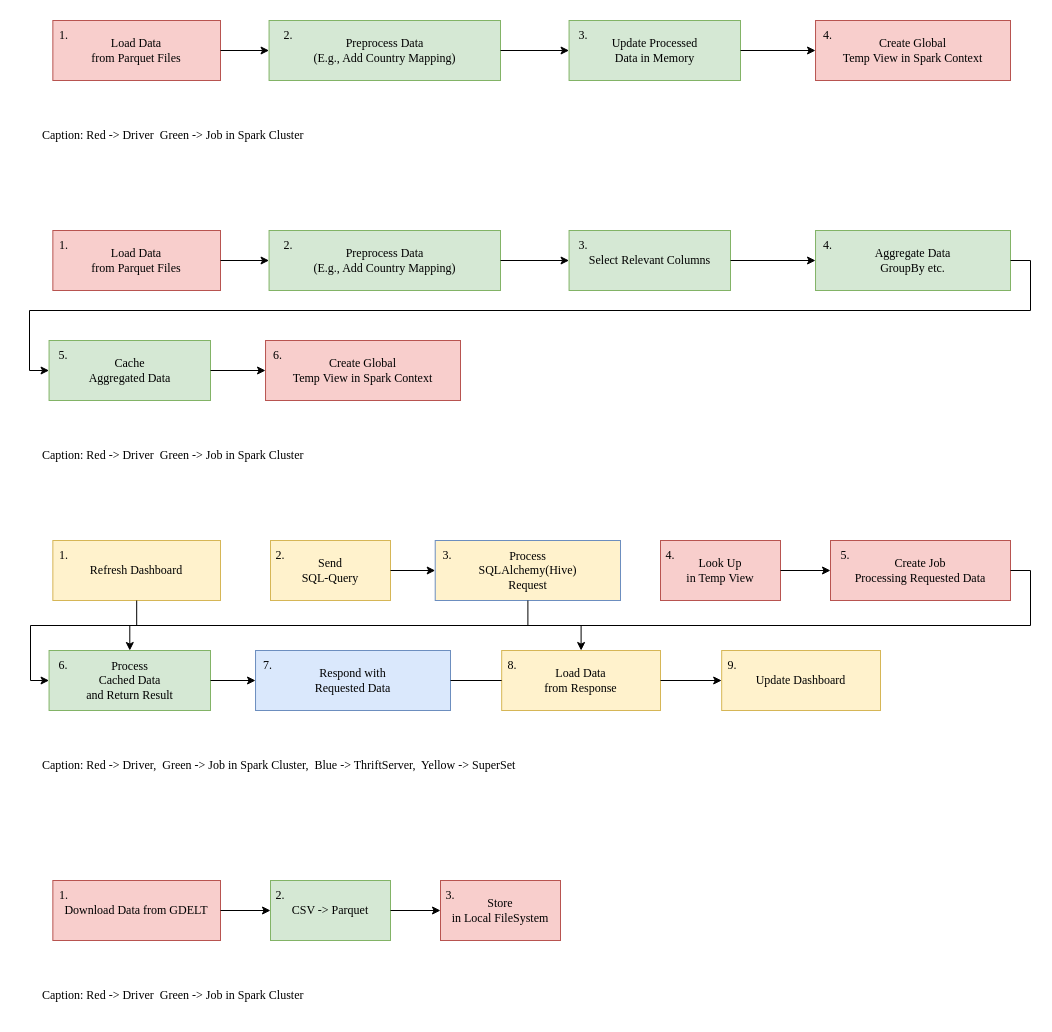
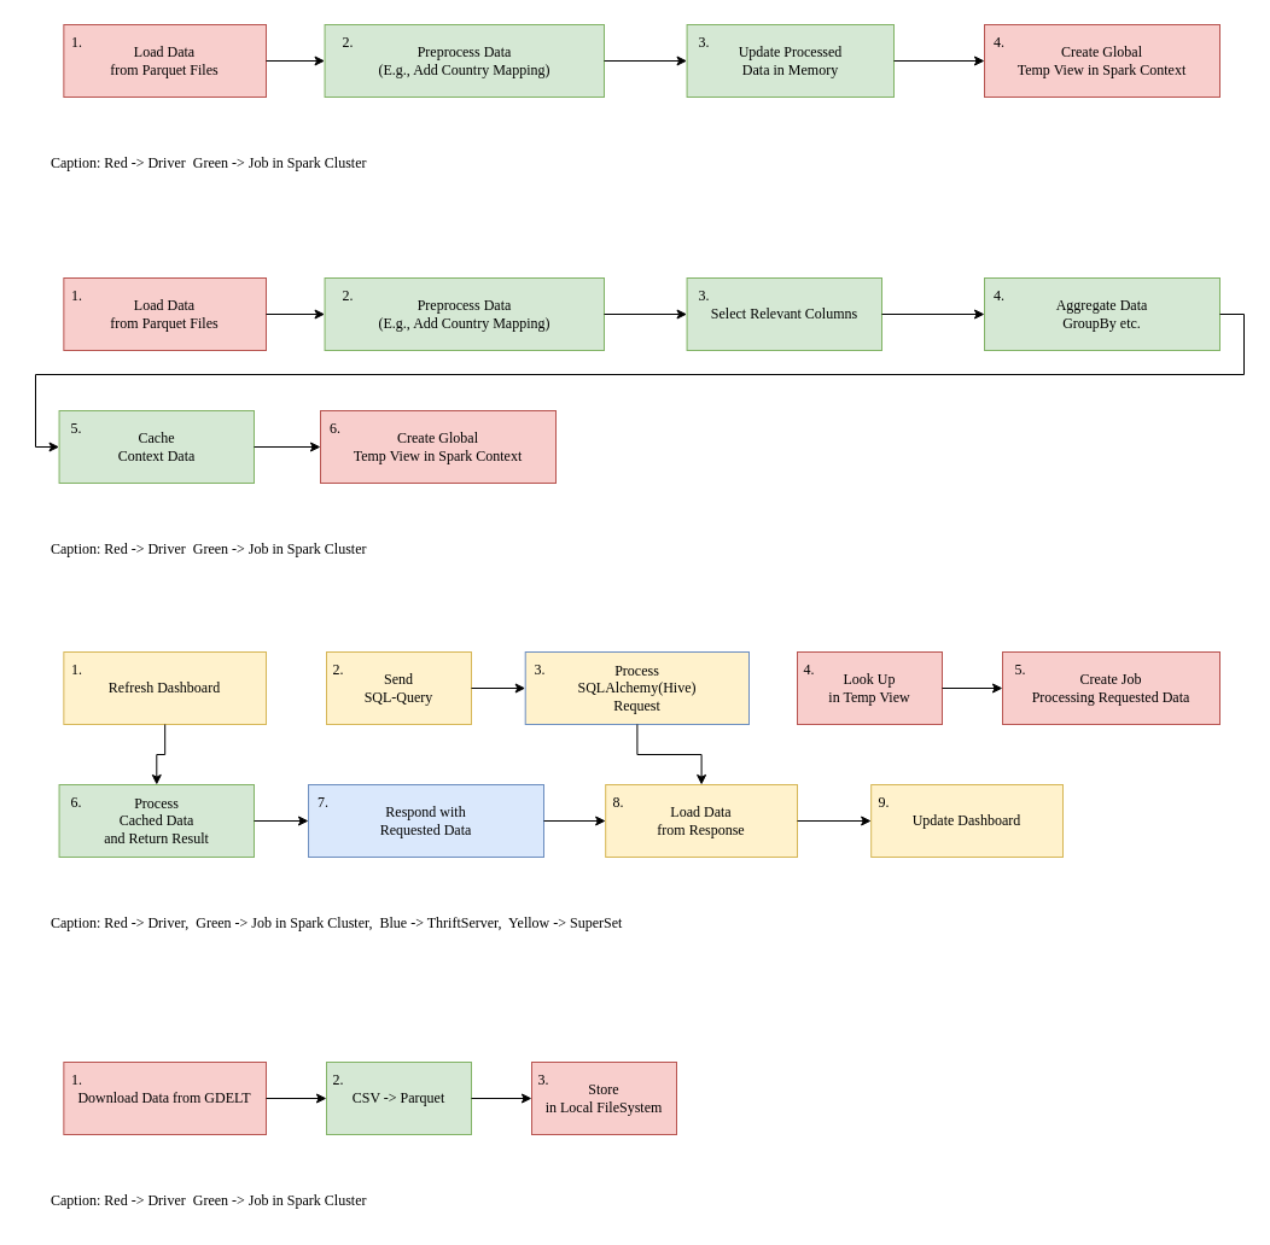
  <mxCell id="0" />
  <mxCell id="1" parent="0" />
  <mxCell id="2" value="&lt;font&gt;Caption: Red -&amp;gt; Driver&amp;nbsp; Green -&amp;gt; Job in Spark Cluster&lt;/font&gt;" style="text;html=1;strokeColor=none;fillColor=none;align=left;verticalAlign=middle;whiteSpace=wrap;rounded=0;fontFamily=JetBrainsMono Nerd Font;" parent="1" vertex="1"><mxGeometry x="40" y="120" width="420" height="30" as="geometry" /></mxCell>
  <mxCell id="3" value="" style="group;fontFamily=JetBrainsMono Nerd Font;" parent="1" vertex="1" connectable="0"><mxGeometry x="30" y="20" width="190" height="60" as="geometry" /></mxCell>
  <mxCell id="4" value="Load Data&lt;br&gt;from Parquet Files" style="rounded=0;whiteSpace=wrap;html=1;fillColor=#f8cecc;strokeColor=#b85450;fontFamily=JetBrainsMono Nerd Font;" parent="3" vertex="1"><mxGeometry x="22.353" width="167.647" height="60" as="geometry" /></mxCell>
  <mxCell id="5" value="1." style="text;html=1;strokeColor=none;fillColor=none;align=center;verticalAlign=middle;whiteSpace=wrap;rounded=0;fontFamily=JetBrainsMono Nerd Font;" parent="3" vertex="1"><mxGeometry width="67.059" height="30" as="geometry" /></mxCell>
  <mxCell id="6" value="" style="group;fontFamily=JetBrainsMono Nerd Font;" parent="1" vertex="1" connectable="0"><mxGeometry x="230" y="20" width="270" height="60" as="geometry" /></mxCell>
  <mxCell id="7" value="Preprocess Data&lt;br&gt;(E.g., Add Country Mapping)" style="rounded=0;whiteSpace=wrap;html=1;fillColor=#d5e8d4;strokeColor=#82b366;fontFamily=JetBrainsMono Nerd Font;" parent="6" vertex="1"><mxGeometry x="38.571" width="231.429" height="60" as="geometry" /></mxCell>
  <mxCell id="8" value="2." style="text;html=1;strokeColor=none;fillColor=none;align=center;verticalAlign=middle;whiteSpace=wrap;rounded=0;fontFamily=JetBrainsMono Nerd Font;" parent="6" vertex="1"><mxGeometry width="115.714" height="30" as="geometry" /></mxCell>
  <mxCell id="9" value="" style="group;fontFamily=JetBrainsMono Nerd Font;" parent="1" vertex="1" connectable="0"><mxGeometry x="540" y="20" width="200" height="60" as="geometry" /></mxCell>
  <mxCell id="10" value="Update Processed &lt;br&gt;Data in Memory" style="rounded=0;whiteSpace=wrap;html=1;fillColor=#d5e8d4;strokeColor=#82b366;fontFamily=JetBrainsMono Nerd Font;" parent="9" vertex="1"><mxGeometry x="28.571" width="171.429" height="60" as="geometry" /></mxCell>
  <mxCell id="11" value="3." style="text;html=1;strokeColor=none;fillColor=none;align=center;verticalAlign=middle;whiteSpace=wrap;rounded=0;fontFamily=JetBrainsMono Nerd Font;" parent="9" vertex="1"><mxGeometry width="85.714" height="30" as="geometry" /></mxCell>
  <mxCell id="12" style="edgeStyle=orthogonalEdgeStyle;rounded=0;orthogonalLoop=1;jettySize=auto;html=1;exitX=1;exitY=0.5;exitDx=0;exitDy=0;" parent="1" source="7" target="10" edge="1"><mxGeometry relative="1" as="geometry" /></mxCell>
  <mxCell id="13" value="" style="group;fontFamily=JetBrainsMono Nerd Font;" parent="1" vertex="1" connectable="0"><mxGeometry x="790" y="20" width="220" height="60" as="geometry" /></mxCell>
  <mxCell id="14" value="Create Global&lt;br&gt;Temp View in Spark Context" style="rounded=0;whiteSpace=wrap;html=1;fillColor=#f8cecc;strokeColor=#b85450;fontFamily=JetBrainsMono Nerd Font;" parent="13" vertex="1"><mxGeometry x="25.028" width="194.972" height="60" as="geometry" /></mxCell>
  <mxCell id="15" value="4." style="text;html=1;strokeColor=none;fillColor=none;align=center;verticalAlign=middle;whiteSpace=wrap;rounded=0;fontFamily=JetBrainsMono Nerd Font;" parent="13" vertex="1"><mxGeometry width="75.087" height="30" as="geometry" /></mxCell>
  <mxCell id="16" style="edgeStyle=orthogonalEdgeStyle;rounded=0;orthogonalLoop=1;jettySize=auto;html=1;exitX=1;exitY=0.5;exitDx=0;exitDy=0;entryX=0;entryY=0.5;entryDx=0;entryDy=0;" parent="1" source="10" target="14" edge="1"><mxGeometry relative="1" as="geometry" /></mxCell>
  <mxCell id="17" value="&lt;font&gt;Caption: Red -&amp;gt; Driver&amp;nbsp; Green -&amp;gt; Job in Spark Cluster&lt;/font&gt;" style="text;html=1;strokeColor=none;fillColor=none;align=left;verticalAlign=middle;whiteSpace=wrap;rounded=0;fontFamily=JetBrainsMono Nerd Font;" parent="1" vertex="1"><mxGeometry x="40" y="440" width="460" height="30" as="geometry" /></mxCell>
  <mxCell id="18" value="" style="group;fontFamily=JetBrainsMono Nerd Font;" parent="1" vertex="1" connectable="0"><mxGeometry x="30" y="230" width="190" height="60" as="geometry" /></mxCell>
  <mxCell id="19" value="Load Data&lt;br&gt;from Parquet Files" style="rounded=0;whiteSpace=wrap;html=1;fillColor=#f8cecc;strokeColor=#b85450;fontFamily=JetBrainsMono Nerd Font;" parent="18" vertex="1"><mxGeometry x="22.353" width="167.647" height="60" as="geometry" /></mxCell>
  <mxCell id="20" value="1." style="text;html=1;strokeColor=none;fillColor=none;align=center;verticalAlign=middle;whiteSpace=wrap;rounded=0;fontFamily=JetBrainsMono Nerd Font;" parent="18" vertex="1"><mxGeometry width="67.059" height="30" as="geometry" /></mxCell>
  <mxCell id="21" value="" style="group;fontFamily=JetBrainsMono Nerd Font;" parent="1" vertex="1" connectable="0"><mxGeometry x="230" y="230" width="270" height="60" as="geometry" /></mxCell>
  <mxCell id="22" value="Preprocess Data&lt;br&gt;(E.g., Add Country Mapping)" style="rounded=0;whiteSpace=wrap;html=1;fillColor=#d5e8d4;strokeColor=#82b366;fontFamily=JetBrainsMono Nerd Font;" parent="21" vertex="1"><mxGeometry x="38.571" width="231.429" height="60" as="geometry" /></mxCell>
  <mxCell id="23" value="2." style="text;html=1;strokeColor=none;fillColor=none;align=center;verticalAlign=middle;whiteSpace=wrap;rounded=0;fontFamily=JetBrainsMono Nerd Font;" parent="21" vertex="1"><mxGeometry width="115.714" height="30" as="geometry" /></mxCell>
  <mxCell id="24" value="" style="group;fontFamily=JetBrainsMono Nerd Font;" parent="1" vertex="1" connectable="0"><mxGeometry x="540" y="230" width="200" height="60" as="geometry" /></mxCell>
  <mxCell id="25" value="Select Relevant Columns" style="rounded=0;whiteSpace=wrap;html=1;fillColor=#d5e8d4;strokeColor=#82b366;fontFamily=JetBrainsMono Nerd Font;" parent="24" vertex="1"><mxGeometry x="28.57" width="161.43" height="60" as="geometry" /></mxCell>
  <mxCell id="26" value="3." style="text;html=1;strokeColor=none;fillColor=none;align=center;verticalAlign=middle;whiteSpace=wrap;rounded=0;fontFamily=JetBrainsMono Nerd Font;" parent="24" vertex="1"><mxGeometry width="85.714" height="30" as="geometry" /></mxCell>
  <mxCell id="27" style="edgeStyle=orthogonalEdgeStyle;rounded=0;orthogonalLoop=1;jettySize=auto;html=1;exitX=1;exitY=0.5;exitDx=0;exitDy=0;" parent="1" source="22" target="25" edge="1"><mxGeometry relative="1" as="geometry" /></mxCell>
  <mxCell id="28" value="" style="group;fontFamily=JetBrainsMono Nerd Font;" parent="1" vertex="1" connectable="0"><mxGeometry x="790" y="230" width="220" height="60" as="geometry" /></mxCell>
  <mxCell id="29" value="Aggregate Data&lt;br&gt;GroupBy etc." style="rounded=0;whiteSpace=wrap;html=1;fillColor=#d5e8d4;strokeColor=#82b366;fontFamily=JetBrainsMono Nerd Font;" parent="28" vertex="1"><mxGeometry x="25.028" width="194.972" height="60" as="geometry" /></mxCell>
  <mxCell id="30" value="4." style="text;html=1;strokeColor=none;fillColor=none;align=center;verticalAlign=middle;whiteSpace=wrap;rounded=0;fontFamily=JetBrainsMono Nerd Font;" parent="28" vertex="1"><mxGeometry width="75.087" height="30" as="geometry" /></mxCell>
  <mxCell id="31" style="edgeStyle=orthogonalEdgeStyle;rounded=0;orthogonalLoop=1;jettySize=auto;html=1;exitX=1;exitY=0.5;exitDx=0;exitDy=0;entryX=0;entryY=0.5;entryDx=0;entryDy=0;" parent="1" source="25" target="29" edge="1"><mxGeometry relative="1" as="geometry" /></mxCell>
  <mxCell id="32" value="" style="group;fontFamily=JetBrainsMono Nerd Font;" parent="1" vertex="1" connectable="0"><mxGeometry x="20" y="340" width="200" height="60" as="geometry" /></mxCell>
- <mxCell id="33" value="Cache&lt;br&gt;Aggregated Data" style="rounded=0;whiteSpace=wrap;html=1;fillColor=#d5e8d4;strokeColor=#82b366;fontFamily=JetBrainsMono Nerd Font;" parent="32" vertex="1"><mxGeometry x="28.57" width="161.43" height="60" as="geometry" /></mxCell>
+ <mxCell id="33" value="Cache&lt;br&gt;Context Data" style="rounded=0;whiteSpace=wrap;html=1;fillColor=#d5e8d4;strokeColor=#82b366;fontFamily=JetBrainsMono Nerd Font;" parent="32" vertex="1"><mxGeometry x="28.57" width="161.43" height="60" as="geometry" /></mxCell>
  <mxCell id="34" value="5." style="text;html=1;strokeColor=none;fillColor=none;align=center;verticalAlign=middle;whiteSpace=wrap;rounded=0;fontFamily=JetBrainsMono Nerd Font;" parent="32" vertex="1"><mxGeometry width="85.714" height="30" as="geometry" /></mxCell>
  <mxCell id="35" value="" style="group;fontFamily=JetBrainsMono Nerd Font;" parent="1" vertex="1" connectable="0"><mxGeometry x="240" y="340" width="220" height="60" as="geometry" /></mxCell>
  <mxCell id="36" value="Create Global&lt;br&gt;Temp View in Spark Context" style="rounded=0;whiteSpace=wrap;html=1;fillColor=#f8cecc;strokeColor=#b85450;fontFamily=JetBrainsMono Nerd Font;" parent="35" vertex="1"><mxGeometry x="25.028" width="194.972" height="60" as="geometry" /></mxCell>
  <mxCell id="37" value="6." style="text;html=1;strokeColor=none;fillColor=none;align=center;verticalAlign=middle;whiteSpace=wrap;rounded=0;fontFamily=JetBrainsMono Nerd Font;" parent="35" vertex="1"><mxGeometry width="75.087" height="30" as="geometry" /></mxCell>
  <mxCell id="38" style="edgeStyle=orthogonalEdgeStyle;rounded=0;orthogonalLoop=1;jettySize=auto;html=1;exitX=1;exitY=0.5;exitDx=0;exitDy=0;" parent="1" source="33" target="36" edge="1"><mxGeometry relative="1" as="geometry" /></mxCell>
  <mxCell id="39" value="&lt;font&gt;Caption: Red -&amp;gt; Driver,&amp;nbsp; Green -&amp;gt; Job in Spark Cluster,&amp;nbsp; Blue -&amp;gt; ThriftServer,&amp;nbsp; Yellow -&amp;gt; SuperSet&lt;/font&gt;" style="text;html=1;strokeColor=none;fillColor=none;align=left;verticalAlign=middle;whiteSpace=wrap;rounded=0;fontFamily=JetBrainsMono Nerd Font;" parent="1" vertex="1"><mxGeometry x="40" y="750" width="720" height="30" as="geometry" /></mxCell>
  <mxCell id="40" value="" style="group;fontFamily=JetBrainsMono Nerd Font;" parent="1" vertex="1" connectable="0"><mxGeometry x="410" y="540" width="210" height="60" as="geometry" /></mxCell>
  <mxCell id="41" value="Process &lt;br&gt;SQLAlchemy(Hive)&lt;br&gt;Request" style="rounded=0;whiteSpace=wrap;html=1;fillColor=#fff2cc;strokeColor=#6c8ebf;fontFamily=JetBrainsMono Nerd Font;" parent="40" vertex="1"><mxGeometry x="24.706" width="185.294" height="60" as="geometry" /></mxCell>
  <mxCell id="42" value="3." style="text;html=1;strokeColor=none;fillColor=none;align=center;verticalAlign=middle;whiteSpace=wrap;rounded=0;fontFamily=JetBrainsMono Nerd Font;" parent="40" vertex="1"><mxGeometry width="74.118" height="30" as="geometry" /></mxCell>
  <mxCell id="43" value="" style="group;fontFamily=JetBrainsMono Nerd Font;" parent="1" vertex="1" connectable="0"><mxGeometry x="640" y="540" width="140" height="60" as="geometry" /></mxCell>
  <mxCell id="44" value="Look Up&lt;br&gt;in Temp View" style="rounded=0;whiteSpace=wrap;html=1;fillColor=#f8cecc;strokeColor=#b85450;fontFamily=JetBrainsMono Nerd Font;" parent="43" vertex="1"><mxGeometry x="20" width="120.0" height="60" as="geometry" /></mxCell>
  <mxCell id="45" value="4." style="text;html=1;strokeColor=none;fillColor=none;align=center;verticalAlign=middle;whiteSpace=wrap;rounded=0;fontFamily=JetBrainsMono Nerd Font;" parent="43" vertex="1"><mxGeometry width="60.0" height="30" as="geometry" /></mxCell>
  <mxCell id="46" style="edgeStyle=orthogonalEdgeStyle;rounded=0;orthogonalLoop=1;jettySize=auto;html=1;fontFamily=JetBrainsMono Nerd Font;" parent="1" source="41" target="83" edge="1"><mxGeometry relative="1" as="geometry" /></mxCell>
  <mxCell id="47" value="" style="group;fontFamily=JetBrainsMono Nerd Font;" parent="1" vertex="1" connectable="0"><mxGeometry x="800" y="540" width="210" height="60" as="geometry" /></mxCell>
  <mxCell id="48" value="Create Job&lt;br&gt;Processing Requested Data" style="rounded=0;whiteSpace=wrap;html=1;fillColor=#f8cecc;strokeColor=#b85450;fontFamily=JetBrainsMono Nerd Font;" parent="47" vertex="1"><mxGeometry x="30" width="180" height="60" as="geometry" /></mxCell>
  <mxCell id="49" value="5." style="text;html=1;strokeColor=none;fillColor=none;align=center;verticalAlign=middle;whiteSpace=wrap;rounded=0;fontFamily=JetBrainsMono Nerd Font;" parent="47" vertex="1"><mxGeometry width="90" height="30" as="geometry" /></mxCell>
  <mxCell id="50" style="edgeStyle=orthogonalEdgeStyle;rounded=0;orthogonalLoop=1;jettySize=auto;html=1;exitX=1;exitY=0.5;exitDx=0;exitDy=0;entryX=0;entryY=0.5;entryDx=0;entryDy=0;" parent="1" source="44" target="48" edge="1"><mxGeometry relative="1" as="geometry" /></mxCell>
  <mxCell id="51" value="" style="group;fontFamily=JetBrainsMono Nerd Font;" parent="1" vertex="1" connectable="0"><mxGeometry x="20" y="650" width="200" height="60" as="geometry" /></mxCell>
  <mxCell id="52" value="Process&lt;br&gt;Cached Data&lt;br&gt;and Return Result" style="rounded=0;whiteSpace=wrap;html=1;fillColor=#d5e8d4;strokeColor=#82b366;fontFamily=JetBrainsMono Nerd Font;" parent="51" vertex="1"><mxGeometry x="28.57" width="161.43" height="60" as="geometry" /></mxCell>
  <mxCell id="53" value="6." style="text;html=1;strokeColor=none;fillColor=none;align=center;verticalAlign=middle;whiteSpace=wrap;rounded=0;fontFamily=JetBrainsMono Nerd Font;" parent="51" vertex="1"><mxGeometry width="85.714" height="30" as="geometry" /></mxCell>
- <mxCell id="54" style="edgeStyle=orthogonalEdgeStyle;rounded=0;orthogonalLoop=1;jettySize=auto;html=1;exitX=1;exitY=0.5;exitDx=0;exitDy=0;" parent="1" source="48" target="52" edge="1"><mxGeometry relative="1" as="geometry"><Array as="points"><mxPoint x="1030" y="570" /><mxPoint x="1030" y="625" /><mxPoint x="30" y="625" /><mxPoint x="30" y="680" /></Array></mxGeometry></mxCell>
  <mxCell id="55" value="" style="group;fontFamily=JetBrainsMono Nerd Font;" parent="1" vertex="1" connectable="0"><mxGeometry x="230" y="650" width="220" height="60" as="geometry" /></mxCell>
  <mxCell id="56" value="Respond with&lt;br&gt;Requested Data" style="rounded=0;whiteSpace=wrap;html=1;fillColor=#dae8fc;strokeColor=#6c8ebf;fontFamily=JetBrainsMono Nerd Font;" parent="55" vertex="1"><mxGeometry x="25.028" width="194.972" height="60" as="geometry" /></mxCell>
  <mxCell id="57" value="7." style="text;html=1;strokeColor=none;fillColor=none;align=center;verticalAlign=middle;whiteSpace=wrap;rounded=0;fontFamily=JetBrainsMono Nerd Font;" parent="55" vertex="1"><mxGeometry width="75.087" height="30" as="geometry" /></mxCell>
  <mxCell id="58" style="edgeStyle=orthogonalEdgeStyle;rounded=0;orthogonalLoop=1;jettySize=auto;html=1;exitX=1;exitY=0.5;exitDx=0;exitDy=0;entryX=0;entryY=0.5;entryDx=0;entryDy=0;" parent="1" source="52" target="56" edge="1"><mxGeometry relative="1" as="geometry" /></mxCell>
  <mxCell id="59" value="" style="group;fontFamily=JetBrainsMono Nerd Font;" parent="1" vertex="1" connectable="0"><mxGeometry x="30" y="880" width="190" height="60" as="geometry" /></mxCell>
  <mxCell id="60" value="Download Data from GDELT" style="rounded=0;whiteSpace=wrap;html=1;fillColor=#f8cecc;strokeColor=#b85450;fontFamily=JetBrainsMono Nerd Font;" parent="59" vertex="1"><mxGeometry x="22.353" width="167.647" height="60" as="geometry" /></mxCell>
  <mxCell id="61" value="1." style="text;html=1;strokeColor=none;fillColor=none;align=center;verticalAlign=middle;whiteSpace=wrap;rounded=0;fontFamily=JetBrainsMono Nerd Font;" parent="59" vertex="1"><mxGeometry width="67.059" height="30" as="geometry" /></mxCell>
  <mxCell id="62" value="" style="group;fontFamily=JetBrainsMono Nerd Font;" parent="1" vertex="1" connectable="0"><mxGeometry x="250" y="880" width="140" height="60" as="geometry" /></mxCell>
  <mxCell id="63" value="CSV -&amp;gt; Parquet" style="rounded=0;whiteSpace=wrap;html=1;fillColor=#d5e8d4;strokeColor=#82b366;fontFamily=JetBrainsMono Nerd Font;" parent="62" vertex="1"><mxGeometry x="20" width="120" height="60" as="geometry" /></mxCell>
  <mxCell id="64" value="2." style="text;html=1;strokeColor=none;fillColor=none;align=center;verticalAlign=middle;whiteSpace=wrap;rounded=0;fontFamily=JetBrainsMono Nerd Font;" parent="62" vertex="1"><mxGeometry width="60" height="30" as="geometry" /></mxCell>
  <mxCell id="65" style="edgeStyle=orthogonalEdgeStyle;rounded=0;orthogonalLoop=1;jettySize=auto;html=1;entryX=0;entryY=0.5;entryDx=0;entryDy=0;fontFamily=JetBrainsMono Nerd Font;" parent="1" source="60" target="63" edge="1"><mxGeometry relative="1" as="geometry" /></mxCell>
  <mxCell id="66" value="" style="group;fontFamily=JetBrainsMono Nerd Font;" parent="1" vertex="1" connectable="0"><mxGeometry x="420" y="880" width="140" height="60" as="geometry" /></mxCell>
  <mxCell id="67" value="Store&lt;br&gt;in Local FileSystem" style="rounded=0;whiteSpace=wrap;html=1;fillColor=#f8cecc;strokeColor=#b85450;fontFamily=JetBrainsMono Nerd Font;" parent="66" vertex="1"><mxGeometry x="20" width="120.0" height="60" as="geometry" /></mxCell>
  <mxCell id="68" value="3." style="text;html=1;strokeColor=none;fillColor=none;align=center;verticalAlign=middle;whiteSpace=wrap;rounded=0;fontFamily=JetBrainsMono Nerd Font;" parent="66" vertex="1"><mxGeometry width="60.0" height="30" as="geometry" /></mxCell>
  <mxCell id="69" style="edgeStyle=orthogonalEdgeStyle;rounded=0;orthogonalLoop=1;jettySize=auto;html=1;" parent="1" source="63" target="67" edge="1"><mxGeometry relative="1" as="geometry" /></mxCell>
  <mxCell id="70" value="&lt;font&gt;Caption: Red -&amp;gt; Driver&amp;nbsp; Green -&amp;gt; Job in Spark Cluster&lt;/font&gt;" style="text;html=1;strokeColor=none;fillColor=none;align=left;verticalAlign=middle;whiteSpace=wrap;rounded=0;fontFamily=JetBrainsMono Nerd Font;" parent="1" vertex="1"><mxGeometry x="40" y="980" width="550" height="30" as="geometry" /></mxCell>
  <mxCell id="71" style="edgeStyle=orthogonalEdgeStyle;rounded=0;orthogonalLoop=1;jettySize=auto;html=1;" parent="1" source="4" target="7" edge="1"><mxGeometry relative="1" as="geometry" /></mxCell>
  <mxCell id="72" style="edgeStyle=orthogonalEdgeStyle;rounded=0;orthogonalLoop=1;jettySize=auto;html=1;" parent="1" source="19" target="22" edge="1"><mxGeometry relative="1" as="geometry" /></mxCell>
  <mxCell id="73" style="edgeStyle=orthogonalEdgeStyle;rounded=0;orthogonalLoop=1;jettySize=auto;html=1;entryX=0;entryY=0.5;entryDx=0;entryDy=0;" parent="1" source="29" target="33" edge="1"><mxGeometry relative="1" as="geometry"><Array as="points"><mxPoint x="1030" y="260" /><mxPoint x="1030" y="310" /><mxPoint x="29" y="310" /><mxPoint x="29" y="370" /></Array></mxGeometry></mxCell>
  <mxCell id="74" value="" style="group;fontFamily=JetBrainsMono Nerd Font;" parent="1" vertex="1" connectable="0"><mxGeometry x="30" y="540" width="190" height="60" as="geometry" /></mxCell>
  <mxCell id="75" value="Refresh Dashboard" style="rounded=0;whiteSpace=wrap;html=1;fillColor=#fff2cc;strokeColor=#d6b656;fontFamily=JetBrainsMono Nerd Font;" parent="74" vertex="1"><mxGeometry x="22.353" width="167.647" height="60" as="geometry" /></mxCell>
  <mxCell id="76" value="1." style="text;html=1;strokeColor=none;fillColor=none;align=center;verticalAlign=middle;whiteSpace=wrap;rounded=0;fontFamily=JetBrainsMono Nerd Font;" parent="74" vertex="1"><mxGeometry width="67.059" height="30" as="geometry" /></mxCell>
  <mxCell id="77" value="" style="group;fontFamily=JetBrainsMono Nerd Font;" parent="1" vertex="1" connectable="0"><mxGeometry x="250" y="540" width="140" height="60" as="geometry" /></mxCell>
  <mxCell id="78" value="Send&lt;br&gt;SQL-Query" style="rounded=0;whiteSpace=wrap;html=1;fillColor=#fff2cc;strokeColor=#d6b656;fontFamily=JetBrainsMono Nerd Font;" parent="77" vertex="1"><mxGeometry x="20" width="120.0" height="60" as="geometry" /></mxCell>
  <mxCell id="79" value="2." style="text;html=1;strokeColor=none;fillColor=none;align=center;verticalAlign=middle;whiteSpace=wrap;rounded=0;fontFamily=JetBrainsMono Nerd Font;" parent="77" vertex="1"><mxGeometry width="60.0" height="30" as="geometry" /></mxCell>
  <mxCell id="80" style="edgeStyle=orthogonalEdgeStyle;rounded=0;orthogonalLoop=1;jettySize=auto;html=1;" parent="1" source="75" target="52" edge="1"><mxGeometry relative="1" as="geometry" /></mxCell>
  <mxCell id="81" style="edgeStyle=orthogonalEdgeStyle;rounded=0;orthogonalLoop=1;jettySize=auto;html=1;entryX=0;entryY=0.5;entryDx=0;entryDy=0;" parent="1" source="78" target="41" edge="1"><mxGeometry relative="1" as="geometry" /></mxCell>
  <mxCell id="82" value="" style="group;fontFamily=JetBrainsMono Nerd Font;" parent="1" vertex="1" connectable="0"><mxGeometry x="480" y="650" width="180" height="60" as="geometry" /></mxCell>
  <mxCell id="83" value="Load Data&lt;br&gt;from Response" style="rounded=0;whiteSpace=wrap;html=1;fillColor=#fff2cc;strokeColor=#d6b656;fontFamily=JetBrainsMono Nerd Font;" parent="82" vertex="1"><mxGeometry x="21.176" width="158.824" height="60" as="geometry" /></mxCell>
  <mxCell id="84" value="8." style="text;html=1;strokeColor=none;fillColor=none;align=center;verticalAlign=middle;whiteSpace=wrap;rounded=0;fontFamily=JetBrainsMono Nerd Font;" parent="82" vertex="1"><mxGeometry width="63.529" height="30" as="geometry" /></mxCell>
- <mxCell id="85" style="edgeStyle=orthogonalEdgeStyle;rounded=0;orthogonalLoop=1;jettySize=auto;html=1;endArrow=none;" parent="1" source="56" target="83" edge="1"><mxGeometry relative="1" as="geometry" /></mxCell>
+ <mxCell id="85" style="edgeStyle=orthogonalEdgeStyle;rounded=0;orthogonalLoop=1;jettySize=auto;html=1;" parent="1" source="56" target="83" edge="1"><mxGeometry relative="1" as="geometry" /></mxCell>
  <mxCell id="86" value="" style="group;fontFamily=JetBrainsMono Nerd Font;" parent="1" vertex="1" connectable="0"><mxGeometry x="700" y="650" width="180" height="60" as="geometry" /></mxCell>
  <mxCell id="87" value="Update Dashboard" style="rounded=0;whiteSpace=wrap;html=1;fillColor=#fff2cc;strokeColor=#d6b656;fontFamily=JetBrainsMono Nerd Font;" parent="86" vertex="1"><mxGeometry x="21.176" width="158.824" height="60" as="geometry" /></mxCell>
  <mxCell id="88" value="9." style="text;html=1;strokeColor=none;fillColor=none;align=center;verticalAlign=middle;whiteSpace=wrap;rounded=0;fontFamily=JetBrainsMono Nerd Font;" parent="86" vertex="1"><mxGeometry width="63.529" height="30" as="geometry" /></mxCell>
  <mxCell id="89" style="edgeStyle=orthogonalEdgeStyle;rounded=0;orthogonalLoop=1;jettySize=auto;html=1;" parent="1" source="83" target="87" edge="1"><mxGeometry relative="1" as="geometry" /></mxCell>
